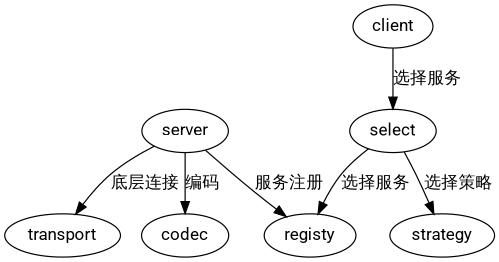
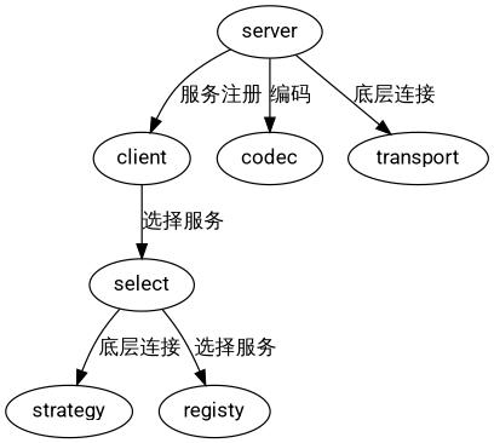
  digraph {
    fontname=Roboto
    node [fontname=Roboto]
    edge [fontname=Roboto]
    select
    strategy
    registy
    client
    server
    codec
    transport
-   select -> strategy [label="选择策略"]
+   select -> strategy [label="底层连接"]
    select -> registy [label="选择服务"]
    client -> select [label="选择服务"]
-   server -> registy [label="服务注册"]
+   server -> client [label="服务注册"]
    server -> codec [label="编码"]
    server -> transport [label="底层连接"]
  }
